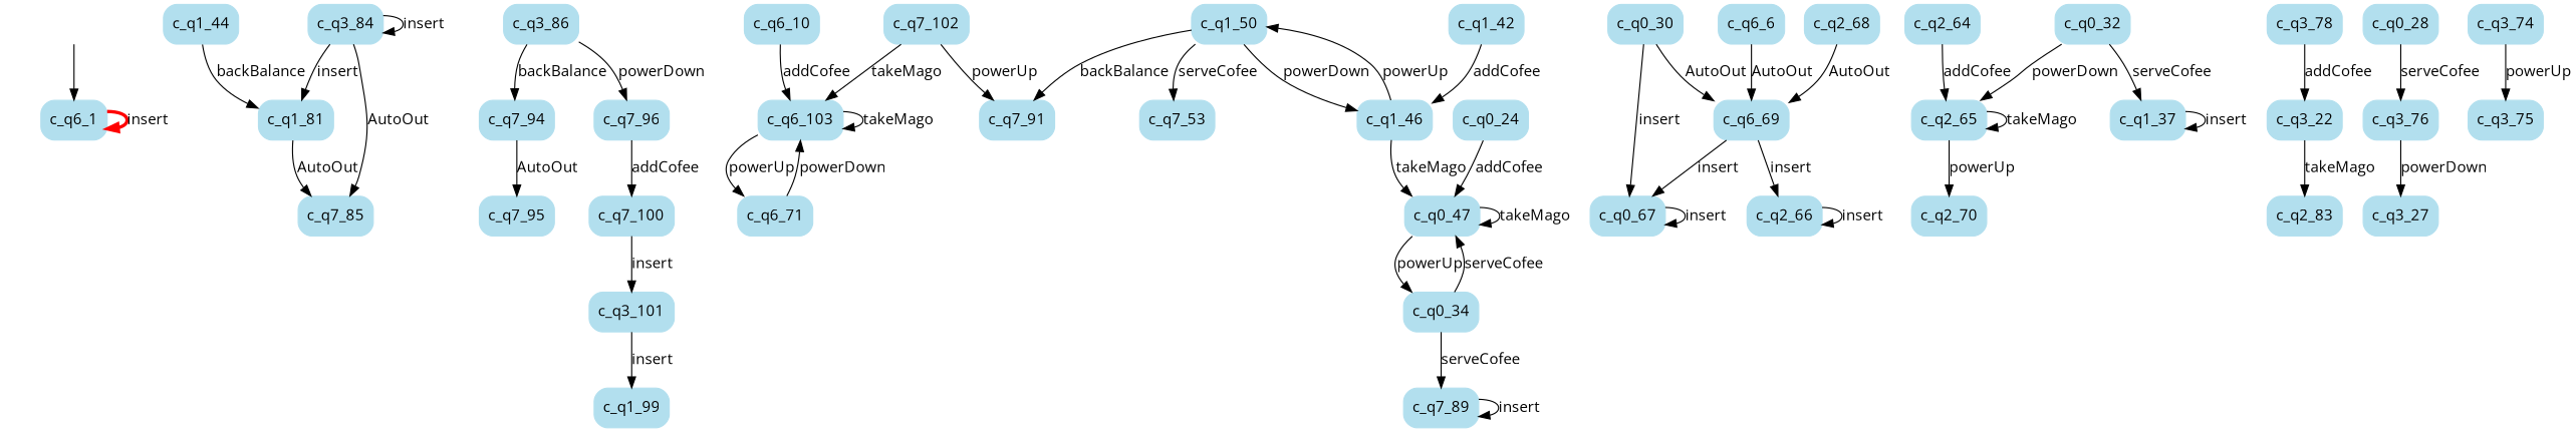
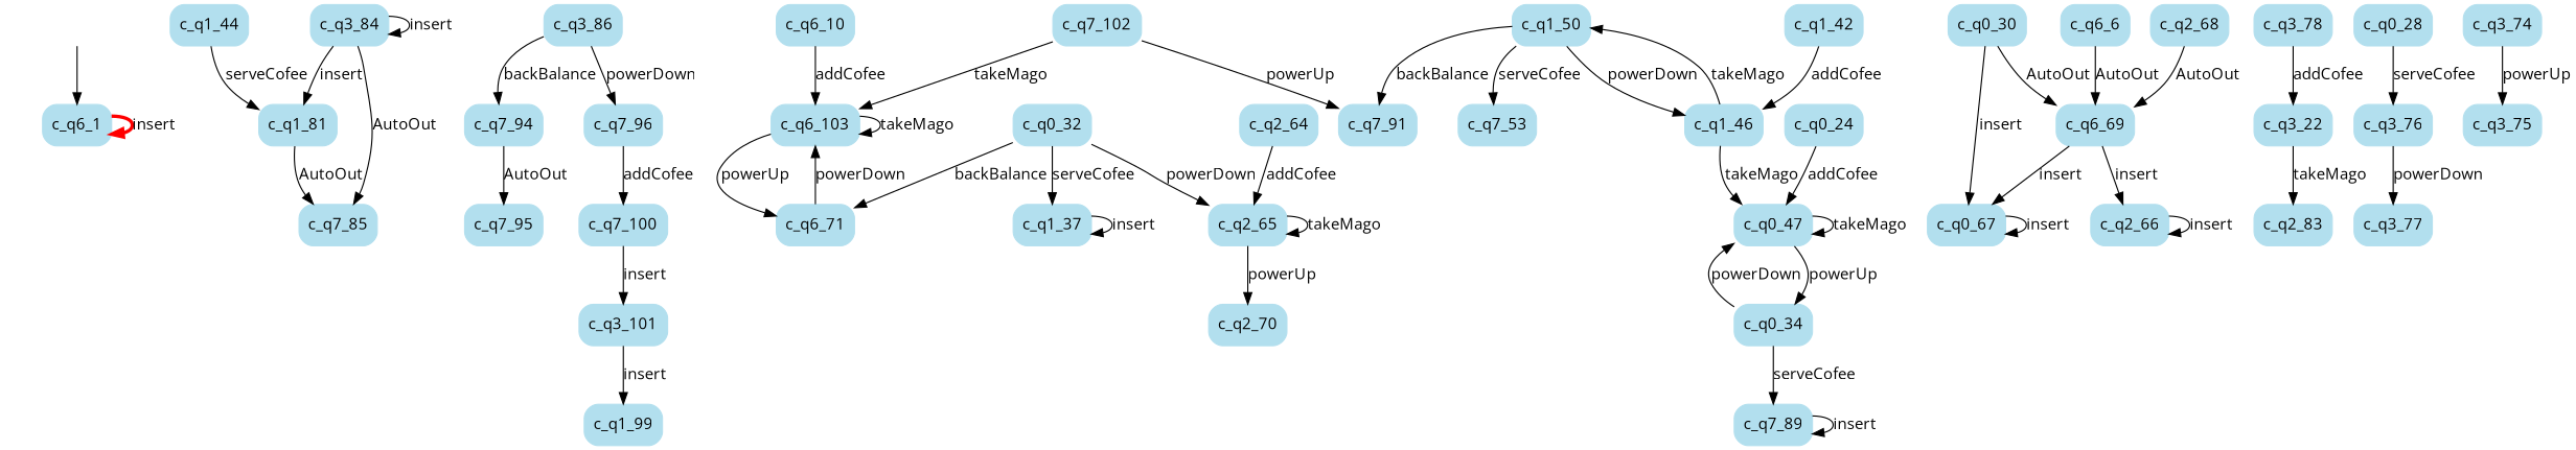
  digraph {
    fontname="Open Sans"
    rankdir=TB
    node [fontname="Open Sans" style="rounded, filled" color=lightblue2 shape=box]
    edge [fontname="Open Sans"]
    start_c_q6_1 [style=invisible color="" shape=""]
    n2 [label=c_q6_1]
    n3 [label=c_q1_44]
    n4 [label=c_q1_81]
    n5 [label=c_q7_85]
    n6 [label=c_q7_100]
    n7 [label=c_q3_101]
    n8 [label=c_q1_99]
    n9 [label=c_q6_10]
    n10 [label=c_q6_103]
    n11 [label=c_q6_71]
    n12 [label=c_q0_47]
    n13 [label=c_q0_34]
    n14 [label=c_q7_89]
    n15 [label=c_q6_69]
    n16 [label=c_q0_67]
    n17 [label=c_q2_66]
    n18 [label=c_q2_70]
    n19 [label=c_q2_65]
    n20 [label=c_q3_86]
    n21 [label=c_q7_94]
    n22 [label=c_q7_96]
    n23 [label=c_q7_95]
    n24 [label=c_q7_102]
    n25 [label=c_q7_91]
    n26 [label=c_q2_64]
    n27 [label=c_q3_78]
    n28 [label=c_q3_22]
    n29 [label=c_q2_83]
    n30 [label=c_q1_50]
    n31 [label=c_q7_53]
    n32 [label=c_q1_46]
    n33 [label=c_q0_24]
    n34 [label=c_q3_76]
-   n35 [label=c_q3_27]
+   n35 [label=c_q3_77]
    n36 [label=c_q3_75]
    n37 [label=c_q1_42]
    n38 [label=c_q0_28]
    n39 [label=c_q6_6]
    n40 [label=c_q1_37]
    n41 [label=c_q0_30]
    n42 [label=c_q3_84]
    n43 [label=c_q3_74]
    n44 [label=c_q2_68]
    n45 [label=c_q0_32]
    start_c_q6_1 -> n2
    n2 -> n2 [color=red label=insert penwidth=3]
-   n3 -> n4 [label=backBalance]
+   n3 -> n4 [label=serveCofee]
    n4 -> n5 [label=AutoOut]
    n6 -> n7 [label=insert]
    n7 -> n8 [label=insert]
    n9 -> n10 [label=addCofee]
    n10 -> n10 [label=takeMago]
    n10 -> n11 [label=powerUp]
    n11 -> n10 [label=powerDown]
    n12 -> n12 [label=takeMago]
    n12 -> n13 [label=powerUp]
-   n13 -> n12 [label=serveCofee]
+   n13 -> n12 [label=powerDown]
    n13 -> n14 [label=serveCofee]
    n14 -> n14 [label=insert]
    n15 -> n16 [label=insert]
    n15 -> n17 [label=insert]
    n16 -> n16 [label=insert]
    n17 -> n17 [label=insert]
    n19 -> n18 [label=powerUp]
    n19 -> n19 [label=takeMago]
    n20 -> n21 [label=backBalance]
    n20 -> n22 [label=powerDown]
    n21 -> n23 [label=AutoOut]
    n22 -> n6 [label=addCofee]
    n24 -> n10 [label=takeMago]
    n24 -> n25 [label=powerUp]
    n26 -> n19 [label=addCofee]
    n27 -> n28 [label=addCofee]
    n28 -> n29 [label=takeMago]
    n30 -> n25 [label=backBalance]
    n30 -> n31 [label=serveCofee]
    n30 -> n32 [label=powerDown]
    n32 -> n12 [label=takeMago]
-   n32 -> n30 [label=powerUp]
+   n32 -> n30 [label=takeMago]
    n33 -> n12 [label=addCofee]
    n34 -> n35 [label=powerDown]
    n37 -> n32 [label=addCofee]
    n38 -> n34 [label=serveCofee]
    n39 -> n15 [label=AutoOut]
    n40 -> n40 [label=insert]
    n41 -> n15 [label=AutoOut]
    n41 -> n16 [label=insert]
    n42 -> n4 [label=insert]
    n42 -> n5 [label=AutoOut]
    n42 -> n42 [label=insert]
    n43 -> n36 [label=powerUp]
    n44 -> n15 [label=AutoOut]
+   n45 -> n11 [label=backBalance]
    n45 -> n19 [label=powerDown]
    n45 -> n40 [label=serveCofee]
  }
